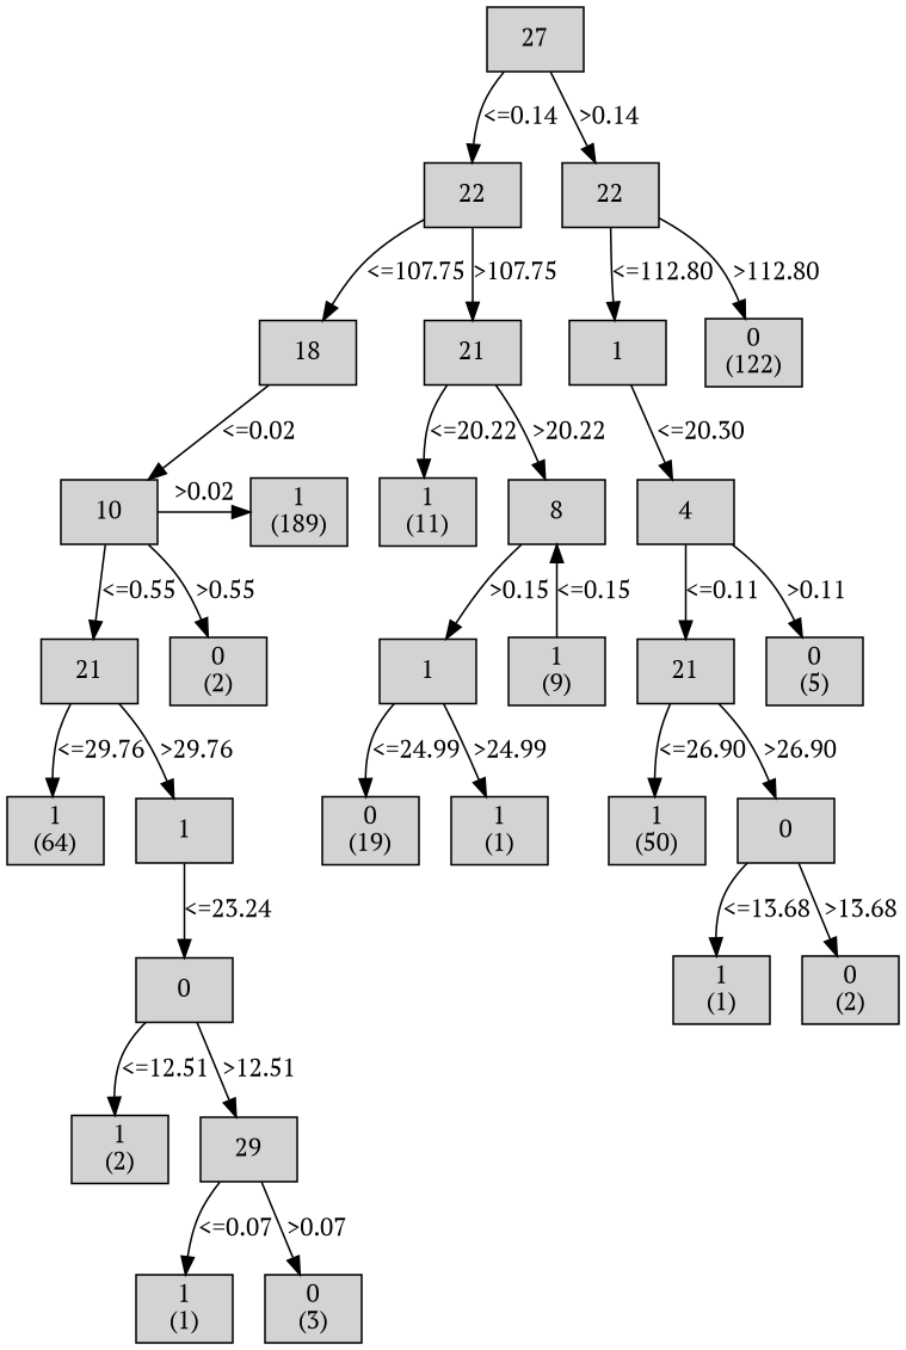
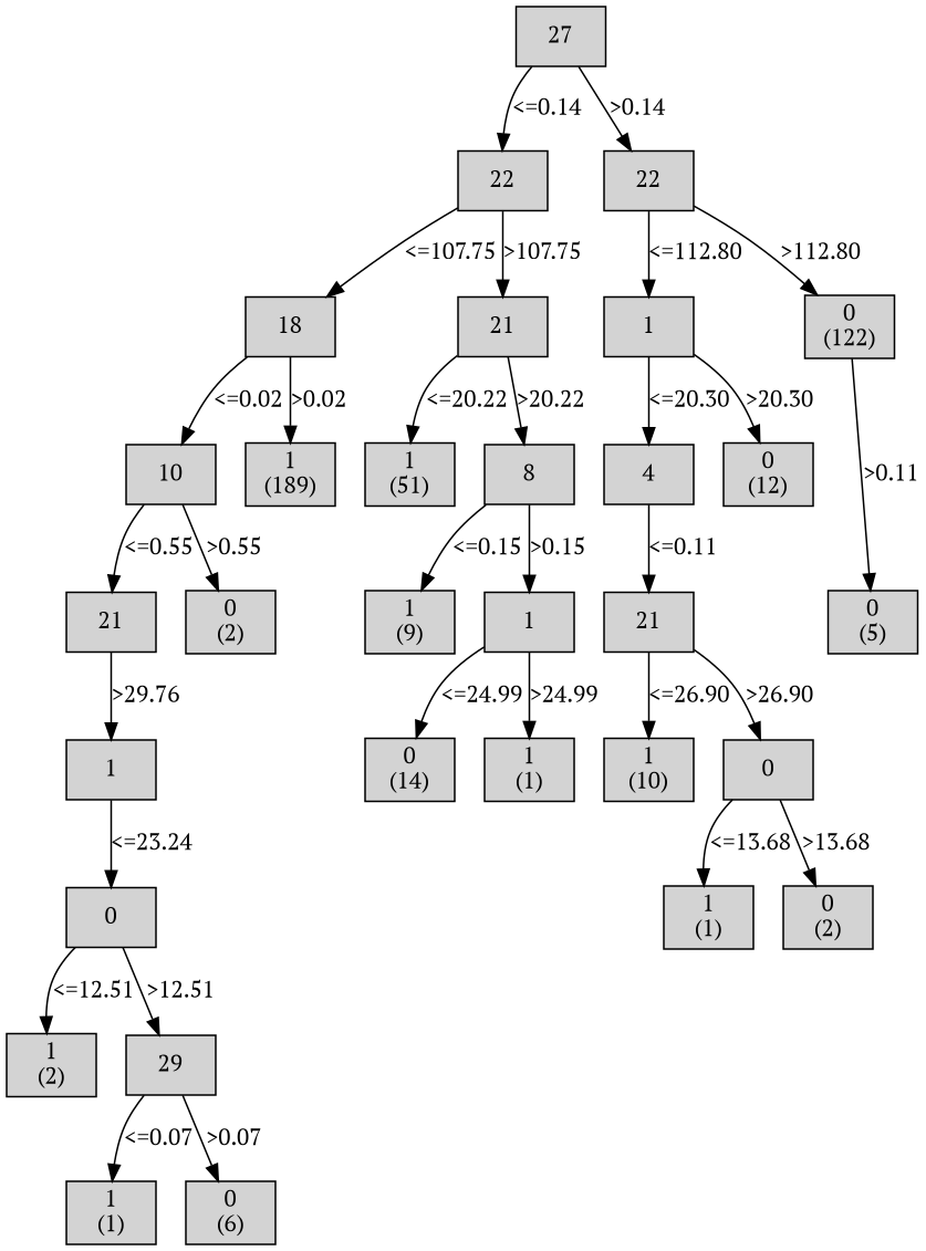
  digraph {
    fontname="PT Serif"
    node [fontname="PT Serif" shape=box style=filled weight=4]
    edge [fontname="PT Serif"]
    n1 [label="27\n" weight=1]
    n2 [label="22\n" weight=2]
    n3 [label="22\n" weight=2]
    n4 [label="18\n" weight=3]
    n5 [label="21\n" weight=3]
    n6 [label="1\n" weight=3]
    n7 [label="0\n(122)\n" weight=3]
    n8 [label="10\n"]
    n9 [label="1\n(189)\n"]
-   n10 [label="1\n(11)\n"]
+   n10 [label="1\n(51)\n"]
    n11 [label="8\n"]
    n12 [label="4\n"]
+   n13 [label="0\n(12)\n"]
    n14 [label="21\n" weight=5]
    n15 [label="0\n(2)\n" weight=5]
    n16 [label="1\n(9)\n" weight=5]
    n17 [label="1\n" weight=5]
    n18 [label="21\n" weight=5]
    n19 [label="0\n(5)\n" weight=5]
-   n20 [label="1\n(64)\n" weight=6]
    n21 [label="1\n" weight=6]
-   n22 [label="0\n(19)\n" weight=6]
+   n22 [label="0\n(14)\n" weight=6]
    n23 [label="1\n(1)\n" weight=6]
-   n24 [label="1\n(50)\n" weight=6]
+   n24 [label="1\n(10)\n" weight=6]
    n25 [label="0\n" weight=6]
    n26 [label="0\n" weight=7]
    n27 [label="1\n(1)\n" weight=7]
    n28 [label="0\n(2)\n" weight=7]
    n29 [label="1\n(2)\n" weight=8]
    n30 [label="29\n" weight=8]
    n31 [label="1\n(1)\n" weight=9]
-   n32 [label="0\n(3)\n" weight=9]
+   n32 [label="0\n(6)\n" weight=9]
    subgraph sub_1 {
      rank=same
      n1
    }
    subgraph sub_2 {
      rank=same
      n2
      n3
    }
    subgraph sub_3 {
      rank=same
      n4
      n5
      n6
      n7
    }
    subgraph sub_4 {
      rank=same
      n8
      n9
      n10
      n11
      n12
+     n13
    }
    subgraph sub_5 {
      rank=same
      n14
      n15
      n16
      n17
      n18
      n19
    }
    subgraph sub_6 {
      rank=same
-     n20
      n21
      n22
      n23
      n24
      n25
    }
    subgraph sub_7 {
      rank=same
      n26
      n27
      n28
    }
    subgraph sub_8 {
      rank=same
      n29
      n30
    }
    subgraph sub_9 {
      rank=same
      n31
      n32
    }
    n1 -> n2 [label="<=0.14"]
    n1 -> n3 [label=">0.14"]
    n2 -> n4 [label="<=107.75"]
    n2 -> n5 [label=">107.75"]
    n3 -> n6 [label="<=112.80"]
    n3 -> n7 [label=">112.80"]
    n4 -> n8 [label="<=0.02"]
-   n8 -> n9 [label=">0.02"]
+   n4 -> n9 [label=">0.02"]
    n5 -> n10 [label="<=20.22"]
    n5 -> n11 [label=">20.22"]
    n6 -> n12 [label="<=20.30"]
+   n6 -> n13 [label=">20.30"]
    n8 -> n14 [label="<=0.55"]
    n8 -> n15 [label=">0.55"]
-   n16 -> n11 [label="<=0.15"]
+   n11 -> n16 [label="<=0.15"]
    n11 -> n17 [label=">0.15"]
    n12 -> n18 [label="<=0.11"]
-   n12 -> n19 [label=">0.11"]
-   n14 -> n20 [label="<=29.76"]
+   n7 -> n19 [label=">0.11"]
    n14 -> n21 [label=">29.76"]
    n17 -> n22 [label="<=24.99"]
    n17 -> n23 [label=">24.99"]
    n18 -> n24 [label="<=26.90"]
    n18 -> n25 [label=">26.90"]
    n21 -> n26 [label="<=23.24"]
    n25 -> n27 [label="<=13.68"]
    n25 -> n28 [label=">13.68"]
    n26 -> n29 [label="<=12.51"]
    n26 -> n30 [label=">12.51"]
    n30 -> n31 [label="<=0.07"]
    n30 -> n32 [label=">0.07"]
  }
